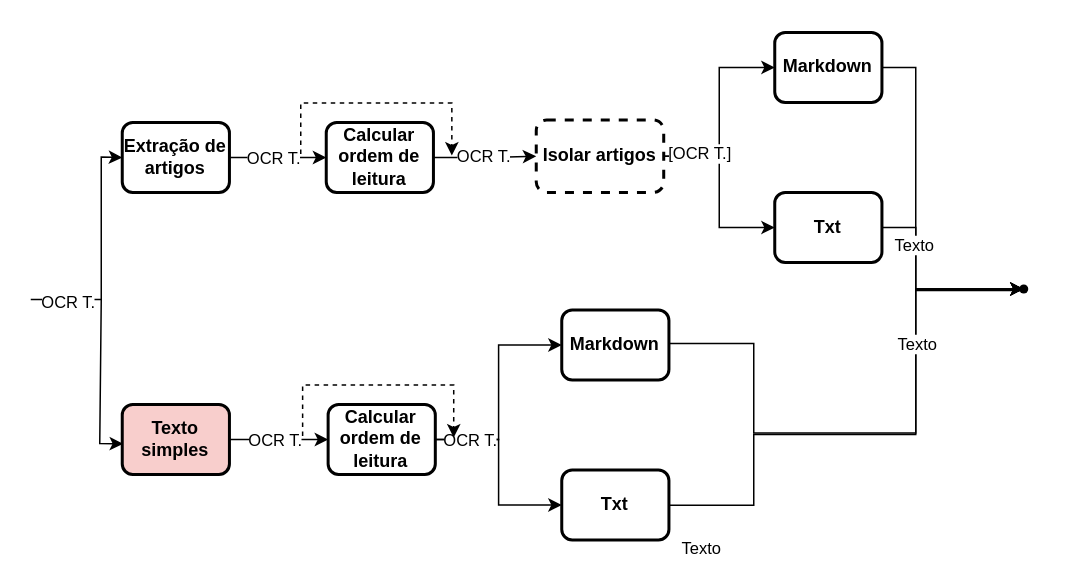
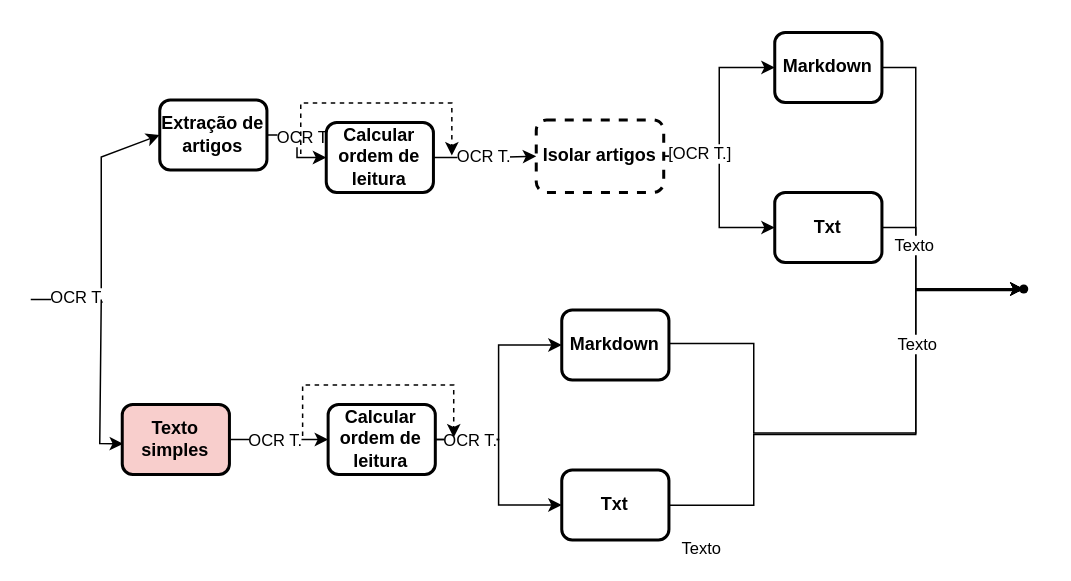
  <mxCell id="0" />
  <mxCell id="1" parent="0" />
  <mxCell id="2" value="" style="edgeStyle=orthogonalEdgeStyle;rounded=0;orthogonalLoop=1;jettySize=auto;html=1;entryX=0;entryY=0.5;entryDx=0;entryDy=0;" parent="1" source="4" target="9" edge="1"><mxGeometry relative="1" as="geometry"><mxPoint x="197" y="173" as="targetPoint" /></mxGeometry></mxCell>
  <mxCell id="3" value="OCR T." style="edgeLabel;html=1;align=center;verticalAlign=middle;resizable=0;points=[];" parent="2" vertex="1" connectable="0"><mxGeometry x="-0.212" relative="1" as="geometry"><mxPoint x="4" as="offset" /></mxGeometry></mxCell>
- <mxCell id="4" value="&lt;b&gt;Extração de artigos&lt;/b&gt;" style="rounded=1;whiteSpace=wrap;html=1;absoluteArcSize=1;arcSize=14;strokeWidth=2;" parent="1" vertex="1"><mxGeometry x="80.996" y="80.997" width="71.457" height="46.667" as="geometry" /></mxCell>
+ <mxCell id="4" value="&lt;b&gt;Extração de artigos&lt;/b&gt;" style="rounded=1;whiteSpace=wrap;html=1;absoluteArcSize=1;arcSize=14;strokeWidth=2;" parent="1" vertex="1"><mxGeometry x="105.996" y="65.997" width="71.457" height="46.667" as="geometry" /></mxCell>
  <mxCell id="5" value="" style="endArrow=classic;html=1;rounded=0;entryX=0;entryY=0.5;entryDx=0;entryDy=0;" parent="1" target="4" edge="1"><mxGeometry width="50" height="50" relative="1" as="geometry"><mxPoint x="20" y="199" as="sourcePoint" /><mxPoint x="69.864" y="161.333" as="targetPoint" /><Array as="points"><mxPoint x="67" y="199" /><mxPoint x="67" y="104" /></Array></mxGeometry></mxCell>
  <mxCell id="6" value="OCR T." style="edgeLabel;html=1;align=center;verticalAlign=middle;resizable=0;points=[];" parent="5" vertex="1" connectable="0"><mxGeometry x="-0.467" y="-1" relative="1" as="geometry"><mxPoint x="-18" as="offset" /></mxGeometry></mxCell>
  <mxCell id="7" value="" style="edgeStyle=orthogonalEdgeStyle;rounded=0;orthogonalLoop=1;jettySize=auto;html=1;" edge="1" parent="1" source="9" target="13"><mxGeometry relative="1" as="geometry" /></mxCell>
  <mxCell id="8" value="OCR T." style="edgeLabel;html=1;align=center;verticalAlign=middle;resizable=0;points=[];" vertex="1" connectable="0" parent="7"><mxGeometry x="0.034" y="-1" relative="1" as="geometry"><mxPoint x="-2" y="-1" as="offset" /></mxGeometry></mxCell>
  <mxCell id="9" value="&lt;b&gt;Calcular ordem de leitura&lt;/b&gt;" style="rounded=1;whiteSpace=wrap;html=1;absoluteArcSize=1;arcSize=14;strokeWidth=2;" vertex="1" parent="1"><mxGeometry x="216.999" y="80.997" width="71.457" height="46.667" as="geometry" /></mxCell>
  <mxCell id="10" style="edgeStyle=orthogonalEdgeStyle;rounded=0;orthogonalLoop=1;jettySize=auto;html=1;entryX=0;entryY=0.5;entryDx=0;entryDy=0;" edge="1" parent="1" source="13" target="15"><mxGeometry relative="1" as="geometry"><mxPoint x="457" y="173" as="targetPoint" /></mxGeometry></mxCell>
  <mxCell id="11" style="edgeStyle=orthogonalEdgeStyle;rounded=0;orthogonalLoop=1;jettySize=auto;html=1;" edge="1" parent="1" source="13" target="20"><mxGeometry relative="1" as="geometry"><Array as="points"><mxPoint x="479" y="103" /><mxPoint x="479" y="151" /></Array></mxGeometry></mxCell>
  <mxCell id="12" value="[OCR T.]" style="edgeLabel;html=1;align=center;verticalAlign=middle;resizable=0;points=[];" vertex="1" connectable="0" parent="11"><mxGeometry x="-0.72" y="2" relative="1" as="geometry"><mxPoint x="7" as="offset" /></mxGeometry></mxCell>
  <mxCell id="13" value="&lt;b&gt;Isolar artigos&lt;/b&gt;" style="rounded=1;whiteSpace=wrap;html=1;absoluteArcSize=1;arcSize=14;strokeWidth=2;dashed=1;" vertex="1" parent="1"><mxGeometry x="357" y="79.33" width="84.98" height="48.33" as="geometry" /></mxCell>
  <mxCell id="14" value="" style="endArrow=classic;html=1;rounded=0;dashed=1;" edge="1" parent="1"><mxGeometry width="50" height="50" relative="1" as="geometry"><mxPoint x="200" y="102" as="sourcePoint" /><mxPoint x="300.734" y="103" as="targetPoint" /><Array as="points"><mxPoint x="200" y="68" /><mxPoint x="300.734" y="68" /></Array></mxGeometry></mxCell>
  <mxCell id="15" value="&lt;b&gt;Markdown&lt;/b&gt;" style="rounded=1;whiteSpace=wrap;html=1;absoluteArcSize=1;arcSize=14;strokeWidth=2;" vertex="1" parent="1"><mxGeometry x="515.999" y="20.997" width="71.457" height="46.667" as="geometry" /></mxCell>
  <mxCell id="16" style="edgeStyle=orthogonalEdgeStyle;rounded=0;orthogonalLoop=1;jettySize=auto;html=1;entryX=0;entryY=0.5;entryDx=0;entryDy=0;" edge="1" parent="1" source="17" target="28"><mxGeometry relative="1" as="geometry" /></mxCell>
  <mxCell id="17" value="&lt;b&gt;Texto simples&lt;/b&gt;" style="rounded=1;whiteSpace=wrap;html=1;absoluteArcSize=1;arcSize=14;strokeWidth=2;fillColor=#f8cecc;" vertex="1" parent="1"><mxGeometry x="80.996" y="268.997" width="71.457" height="46.667" as="geometry" /></mxCell>
  <mxCell id="18" value="" style="endArrow=classic;html=1;rounded=0;entryX=0.008;entryY=0.561;entryDx=0;entryDy=0;entryPerimeter=0;" edge="1" parent="1" target="17"><mxGeometry width="50" height="50" relative="1" as="geometry"><mxPoint x="67" y="199" as="sourcePoint" /><mxPoint x="537" y="218" as="targetPoint" /><Array as="points"><mxPoint x="66" y="295" /></Array></mxGeometry></mxCell>
  <mxCell id="19" style="edgeStyle=orthogonalEdgeStyle;rounded=0;orthogonalLoop=1;jettySize=auto;html=1;" edge="1" parent="1" source="20" target="21"><mxGeometry relative="1" as="geometry"><Array as="points"><mxPoint x="610" y="151" /><mxPoint x="610" y="192" /></Array></mxGeometry></mxCell>
  <mxCell id="20" value="&lt;b&gt;Txt&lt;/b&gt;" style="rounded=1;whiteSpace=wrap;html=1;absoluteArcSize=1;arcSize=14;strokeWidth=2;" vertex="1" parent="1"><mxGeometry x="515.999" y="127.657" width="71.457" height="46.667" as="geometry" /></mxCell>
  <mxCell id="21" value="" style="shape=waypoint;sketch=0;fillStyle=solid;size=6;pointerEvents=1;points=[];fillColor=none;resizable=0;rotatable=0;perimeter=centerPerimeter;snapToPoint=1;" vertex="1" parent="1"><mxGeometry x="672" y="182" width="20" height="20" as="geometry" /></mxCell>
  <mxCell id="22" style="edgeStyle=orthogonalEdgeStyle;rounded=0;orthogonalLoop=1;jettySize=auto;html=1;entryX=0.376;entryY=0.607;entryDx=0;entryDy=0;entryPerimeter=0;" edge="1" parent="1" source="15" target="21"><mxGeometry relative="1" as="geometry"><Array as="points"><mxPoint x="610" y="44" /><mxPoint x="610" y="192" /></Array></mxGeometry></mxCell>
  <mxCell id="23" value="Texto" style="edgeLabel;html=1;align=center;verticalAlign=middle;resizable=0;points=[];" vertex="1" connectable="0" parent="22"><mxGeometry x="0.161" y="-2" relative="1" as="geometry"><mxPoint as="offset" /></mxGeometry></mxCell>
  <mxCell id="24" value="OCR T." style="edgeLabel;html=1;align=center;verticalAlign=middle;resizable=0;points=[];" vertex="1" connectable="0" parent="1"><mxGeometry x="182.941" y="292.333" as="geometry" /></mxCell>
  <mxCell id="25" style="edgeStyle=orthogonalEdgeStyle;rounded=0;orthogonalLoop=1;jettySize=auto;html=1;entryX=0;entryY=0.5;entryDx=0;entryDy=0;" edge="1" parent="1" source="28" target="31"><mxGeometry relative="1" as="geometry" /></mxCell>
  <mxCell id="26" style="edgeStyle=orthogonalEdgeStyle;rounded=0;orthogonalLoop=1;jettySize=auto;html=1;entryX=0;entryY=0.5;entryDx=0;entryDy=0;" edge="1" parent="1" source="28" target="30"><mxGeometry relative="1" as="geometry" /></mxCell>
  <mxCell id="27" value="OCR T." style="edgeLabel;html=1;align=center;verticalAlign=middle;resizable=0;points=[];" vertex="1" connectable="0" parent="26"><mxGeometry x="-0.775" y="-1" relative="1" as="geometry"><mxPoint x="6" y="-1" as="offset" /></mxGeometry></mxCell>
  <mxCell id="28" value="&lt;b&gt;Calcular ordem de leitura&lt;/b&gt;" style="rounded=1;whiteSpace=wrap;html=1;absoluteArcSize=1;arcSize=14;strokeWidth=2;" vertex="1" parent="1"><mxGeometry x="218.249" y="268.997" width="71.457" height="46.667" as="geometry" /></mxCell>
  <mxCell id="29" value="" style="endArrow=classic;html=1;rounded=0;dashed=1;" edge="1" parent="1"><mxGeometry width="50" height="50" relative="1" as="geometry"><mxPoint x="201.25" y="290" as="sourcePoint" /><mxPoint x="301.984" y="291" as="targetPoint" /><Array as="points"><mxPoint x="201.25" y="256" /><mxPoint x="301.984" y="256" /></Array></mxGeometry></mxCell>
  <mxCell id="30" value="&lt;b&gt;Markdown&lt;/b&gt;" style="rounded=1;whiteSpace=wrap;html=1;absoluteArcSize=1;arcSize=14;strokeWidth=2;" vertex="1" parent="1"><mxGeometry x="373.999" y="205.997" width="71.457" height="46.667" as="geometry" /></mxCell>
  <mxCell id="31" value="&lt;b&gt;Txt&lt;/b&gt;" style="rounded=1;whiteSpace=wrap;html=1;absoluteArcSize=1;arcSize=14;strokeWidth=2;" vertex="1" parent="1"><mxGeometry x="373.999" y="312.657" width="71.457" height="46.667" as="geometry" /></mxCell>
  <mxCell id="32" value="Texto" style="edgeLabel;html=1;align=center;verticalAlign=middle;resizable=0;points=[];" vertex="1" connectable="0" parent="1"><mxGeometry x="466" y="364.816" as="geometry" /></mxCell>
  <mxCell id="33" style="edgeStyle=orthogonalEdgeStyle;rounded=0;orthogonalLoop=1;jettySize=auto;html=1;entryX=0.08;entryY=0.86;entryDx=0;entryDy=0;entryPerimeter=0;" edge="1" parent="1" source="31" target="21"><mxGeometry relative="1" as="geometry"><Array as="points"><mxPoint x="502" y="336" /><mxPoint x="502" y="289" /><mxPoint x="610" y="289" /><mxPoint x="610" y="193" /><mxPoint x="680" y="193" /><mxPoint x="680" y="192" /></Array></mxGeometry></mxCell>
  <mxCell id="34" style="edgeStyle=orthogonalEdgeStyle;rounded=0;orthogonalLoop=1;jettySize=auto;html=1;" edge="1" parent="1" target="21"><mxGeometry relative="1" as="geometry"><mxPoint x="445.456" y="228.355" as="sourcePoint" /><mxPoint x="682" y="191.01" as="targetPoint" /><Array as="points"><mxPoint x="502" y="228" /><mxPoint x="502" y="288" /><mxPoint x="610" y="288" /><mxPoint x="610" y="192" /></Array></mxGeometry></mxCell>
  <mxCell id="35" value="Texto" style="edgeLabel;html=1;align=center;verticalAlign=middle;resizable=0;points=[];" vertex="1" connectable="0" parent="34"><mxGeometry x="0.45" relative="1" as="geometry"><mxPoint as="offset" /></mxGeometry></mxCell>
